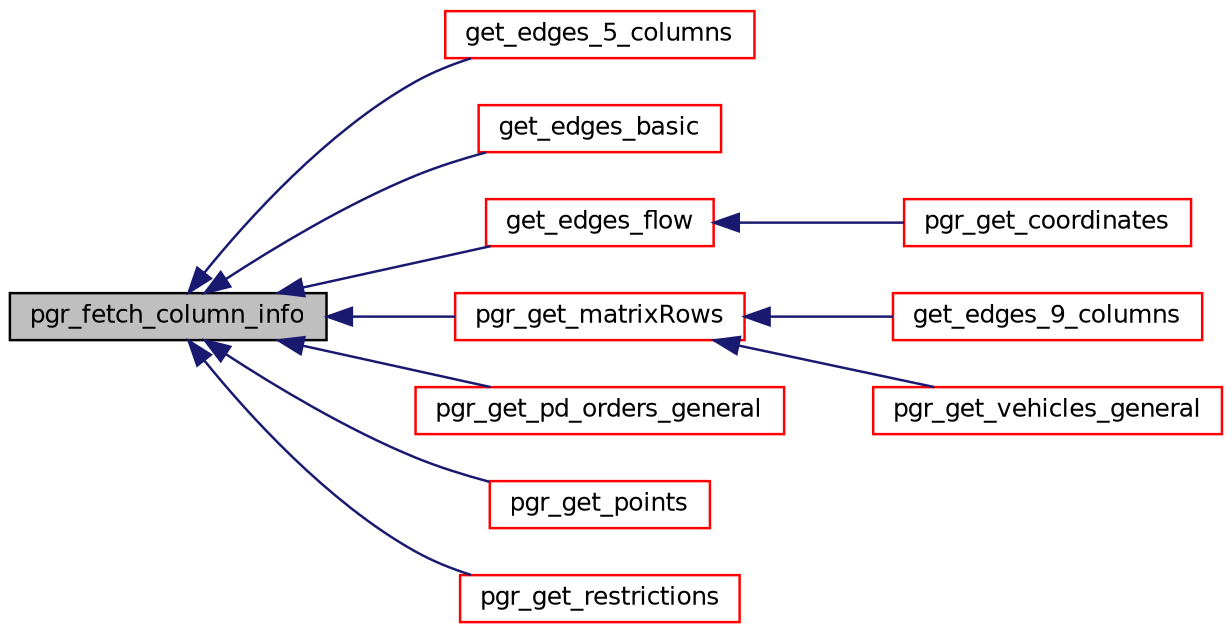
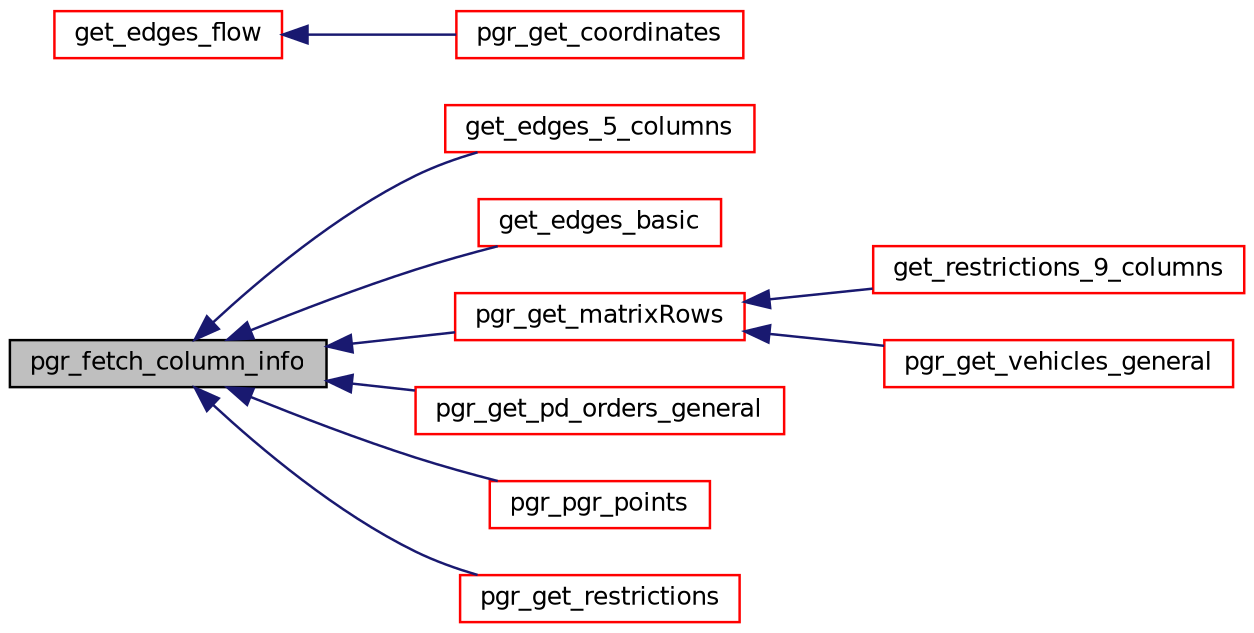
  digraph {
    rankdir=LR
    node [color=red fillcolor=white fontname=Helvetica fontsize=10 shape=record style=filled]
    edge [color=midnightblue dir=back fontname=Helvetica fontsize=10 labelfontname=Helvetica labelfontsize=10 style=solid]
    n1 [color=black fillcolor=grey75 fontcolor=black height=0.2 label=pgr_fetch_column_info width=0.4]
    n2 [height=0.2 label=get_edges_5_columns width=0.4]
    n3 [height=0.2 label=get_edges_basic width=0.4]
    n4 [height=0.2 label=get_edges_flow width=0.4]
    n5 [height=0.2 label=pgr_get_matrixRows width=0.4]
    n6 [height=0.2 label=pgr_get_pd_orders_general width=0.4]
-   n7 [height=0.2 label=pgr_get_points width=0.4]
+   n7 [height=0.2 label=pgr_pgr_points width=0.4]
    n8 [height=0.2 label=pgr_get_restrictions width=0.4]
-   n9 [height=0.2 label=get_edges_9_columns width=0.4]
+   n9 [height=0.2 label=get_restrictions_9_columns width=0.4]
    n10 [height=0.2 label=pgr_get_coordinates width=0.4]
    n11 [height=0.2 label=pgr_get_vehicles_general width=0.4]
    n1 -> n2
    n1 -> n3
-   n1 -> n4
    n1 -> n5
    n1 -> n6
    n1 -> n7
    n1 -> n8
    n4 -> n10
    n5 -> n9
    n5 -> n11
  }
